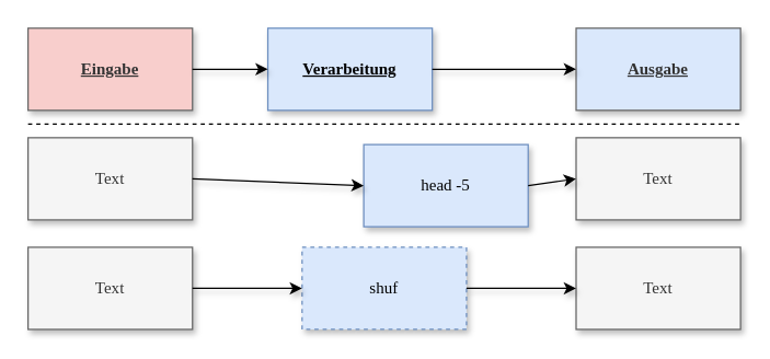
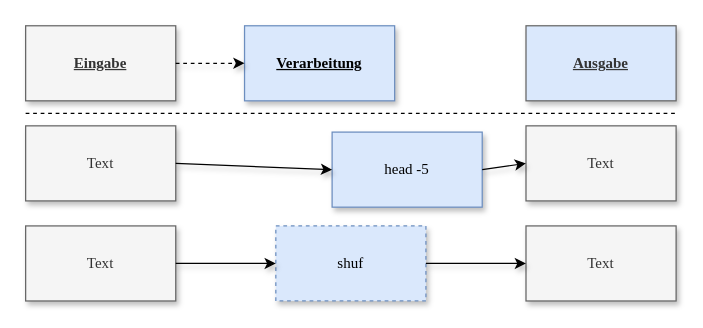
  <mxCell id="0" />
  <mxCell id="1" parent="0" />
- <mxCell id="2" value="Eingabe" style="rounded=0;whiteSpace=wrap;html=1;fillColor=#f8cecc;fontColor=#333333;strokeColor=#666666;fontFamily=Roboto Mono;shadow=1;sketch=0;fontStyle=5;fontSource=https%3A%2F%2Ffonts.googleapis.com%2Fcss%3Ffamily%3DRoboto%2BMono;" vertex="1" parent="1"><mxGeometry x="20" y="20" width="120" height="60" as="geometry" /></mxCell>
+ <mxCell id="2" value="Eingabe" style="rounded=0;whiteSpace=wrap;html=1;fillColor=#f5f5f5;fontColor=#333333;strokeColor=#666666;fontFamily=Roboto Mono;shadow=1;sketch=0;fontStyle=5;fontSource=https%3A%2F%2Ffonts.googleapis.com%2Fcss%3Ffamily%3DRoboto%2BMono;" vertex="1" parent="1"><mxGeometry x="20" y="20" width="120" height="60" as="geometry" /></mxCell>
  <mxCell id="3" value="Verarbeitung" style="rounded=0;whiteSpace=wrap;html=1;fillColor=#dae8fc;strokeColor=#6c8ebf;fontFamily=Roboto Mono;shadow=1;sketch=0;fontStyle=5;fontSource=https%3A%2F%2Ffonts.googleapis.com%2Fcss%3Ffamily%3DRoboto%2BMono;" vertex="1" parent="1"><mxGeometry x="195" y="20" width="120" height="60" as="geometry" /></mxCell>
  <mxCell id="4" value="Ausgabe" style="rounded=0;whiteSpace=wrap;html=1;fillColor=#dae8fc;fontColor=#333333;strokeColor=#666666;fontFamily=Roboto Mono;shadow=1;sketch=0;fontStyle=5;fontSource=https%3A%2F%2Ffonts.googleapis.com%2Fcss%3Ffamily%3DRoboto%2BMono;" vertex="1" parent="1"><mxGeometry x="420" y="20" width="120" height="60" as="geometry" /></mxCell>
- <mxCell id="5" value="" style="endArrow=classic;html=1;rounded=0;exitX=1;exitY=0.5;exitDx=0;exitDy=0;entryX=0;entryY=0.5;entryDx=0;entryDy=0;fontFamily=Roboto Mono;shadow=1;sketch=0;fontSource=https%3A%2F%2Ffonts.googleapis.com%2Fcss%3Ffamily%3DRoboto%2BMono;" edge="1" parent="1" source="2" target="3"><mxGeometry width="50" height="50" relative="1" as="geometry"><mxPoint x="200" y="170" as="sourcePoint" /><mxPoint x="250" y="120" as="targetPoint" /></mxGeometry></mxCell>
- <mxCell id="6" value="" style="endArrow=classic;html=1;rounded=0;exitX=1;exitY=0.5;exitDx=0;exitDy=0;entryX=0;entryY=0.5;entryDx=0;entryDy=0;fontFamily=Roboto Mono;shadow=1;sketch=0;fontSource=https%3A%2F%2Ffonts.googleapis.com%2Fcss%3Ffamily%3DRoboto%2BMono;" edge="1" parent="1" source="3" target="4"><mxGeometry width="50" height="50" relative="1" as="geometry"><mxPoint x="320" y="190" as="sourcePoint" /><mxPoint x="370" y="140" as="targetPoint" /></mxGeometry></mxCell>
+ <mxCell id="5" value="" style="endArrow=classic;html=1;rounded=0;exitX=1;exitY=0.5;exitDx=0;exitDy=0;entryX=0;entryY=0.5;entryDx=0;entryDy=0;fontFamily=Roboto Mono;shadow=1;sketch=0;fontSource=https%3A%2F%2Ffonts.googleapis.com%2Fcss%3Ffamily%3DRoboto%2BMono;dashed=1;" edge="1" parent="1" source="2" target="3"><mxGeometry width="50" height="50" relative="1" as="geometry"><mxPoint x="200" y="170" as="sourcePoint" /><mxPoint x="250" y="120" as="targetPoint" /></mxGeometry></mxCell>
  <mxCell id="7" value="Text" style="rounded=0;whiteSpace=wrap;html=1;fillColor=#f5f5f5;fontColor=#333333;strokeColor=#666666;fontFamily=Roboto Mono;shadow=1;sketch=0;fontSource=https%3A%2F%2Ffonts.googleapis.com%2Fcss%3Ffamily%3DRoboto%2BMono;" vertex="1" parent="1"><mxGeometry x="20" y="100" width="120" height="60" as="geometry" /></mxCell>
  <mxCell id="8" value="head -5" style="rounded=0;whiteSpace=wrap;html=1;fillColor=#dae8fc;strokeColor=#6c8ebf;fontFamily=Roboto Mono;shadow=1;sketch=0;fontSource=https%3A%2F%2Ffonts.googleapis.com%2Fcss%3Ffamily%3DRoboto%2BMono;" vertex="1" parent="1"><mxGeometry x="265" y="105" width="120" height="60" as="geometry" /></mxCell>
  <mxCell id="9" value="Text" style="rounded=0;whiteSpace=wrap;html=1;fillColor=#f5f5f5;fontColor=#333333;strokeColor=#666666;fontFamily=Roboto Mono;shadow=1;sketch=0;fontSource=https%3A%2F%2Ffonts.googleapis.com%2Fcss%3Ffamily%3DRoboto%2BMono;" vertex="1" parent="1"><mxGeometry x="420" y="100" width="120" height="60" as="geometry" /></mxCell>
  <mxCell id="10" value="" style="endArrow=classic;html=1;rounded=0;exitX=1;exitY=0.5;exitDx=0;exitDy=0;entryX=0;entryY=0.5;entryDx=0;entryDy=0;fontFamily=Roboto Mono;shadow=1;sketch=0;fontSource=https%3A%2F%2Ffonts.googleapis.com%2Fcss%3Ffamily%3DRoboto%2BMono;" edge="1" parent="1" source="7" target="8"><mxGeometry width="50" height="50" relative="1" as="geometry"><mxPoint x="200" y="250" as="sourcePoint" /><mxPoint x="250" y="200" as="targetPoint" /></mxGeometry></mxCell>
  <mxCell id="11" value="" style="endArrow=classic;html=1;rounded=0;exitX=1;exitY=0.5;exitDx=0;exitDy=0;entryX=0;entryY=0.5;entryDx=0;entryDy=0;fontFamily=Roboto Mono;shadow=1;sketch=0;fontSource=https%3A%2F%2Ffonts.googleapis.com%2Fcss%3Ffamily%3DRoboto%2BMono;" edge="1" parent="1" source="8" target="9"><mxGeometry width="50" height="50" relative="1" as="geometry"><mxPoint x="320" y="270" as="sourcePoint" /><mxPoint x="370" y="220" as="targetPoint" /></mxGeometry></mxCell>
  <mxCell id="12" value="Text" style="rounded=0;whiteSpace=wrap;html=1;fillColor=#f5f5f5;fontColor=#333333;strokeColor=#666666;fontFamily=Roboto Mono;shadow=1;sketch=0;fontSource=https%3A%2F%2Ffonts.googleapis.com%2Fcss%3Ffamily%3DRoboto%2BMono;" vertex="1" parent="1"><mxGeometry x="20" y="180" width="120" height="60" as="geometry" /></mxCell>
  <mxCell id="13" value="shuf" style="rounded=0;whiteSpace=wrap;html=1;fillColor=#dae8fc;strokeColor=#6c8ebf;fontFamily=Roboto Mono;shadow=1;sketch=0;fontSource=https%3A%2F%2Ffonts.googleapis.com%2Fcss%3Ffamily%3DRoboto%2BMono;dashed=1;" vertex="1" parent="1"><mxGeometry x="220" y="180" width="120" height="60" as="geometry" /></mxCell>
  <mxCell id="14" value="Text" style="rounded=0;whiteSpace=wrap;html=1;fillColor=#f5f5f5;fontColor=#333333;strokeColor=#666666;fontFamily=Roboto Mono;shadow=1;sketch=0;fontSource=https%3A%2F%2Ffonts.googleapis.com%2Fcss%3Ffamily%3DRoboto%2BMono;" vertex="1" parent="1"><mxGeometry x="420" y="180" width="120" height="60" as="geometry" /></mxCell>
  <mxCell id="15" value="" style="endArrow=classic;html=1;rounded=0;exitX=1;exitY=0.5;exitDx=0;exitDy=0;entryX=0;entryY=0.5;entryDx=0;entryDy=0;fontFamily=Roboto Mono;shadow=1;sketch=0;fontSource=https%3A%2F%2Ffonts.googleapis.com%2Fcss%3Ffamily%3DRoboto%2BMono;" edge="1" parent="1" source="12" target="13"><mxGeometry width="50" height="50" relative="1" as="geometry"><mxPoint x="200" y="330" as="sourcePoint" /><mxPoint x="250" y="280" as="targetPoint" /></mxGeometry></mxCell>
  <mxCell id="16" value="" style="endArrow=classic;html=1;rounded=0;exitX=1;exitY=0.5;exitDx=0;exitDy=0;entryX=0;entryY=0.5;entryDx=0;entryDy=0;fontFamily=Roboto Mono;shadow=1;sketch=0;fontSource=https%3A%2F%2Ffonts.googleapis.com%2Fcss%3Ffamily%3DRoboto%2BMono;" edge="1" parent="1" source="13" target="14"><mxGeometry width="50" height="50" relative="1" as="geometry"><mxPoint x="320" y="350" as="sourcePoint" /><mxPoint x="370" y="300" as="targetPoint" /></mxGeometry></mxCell>
  <mxCell id="17" value="" style="endArrow=none;dashed=1;html=1;rounded=0;shadow=0;sketch=0;fontFamily=Roboto Mono;fontSource=https%3A%2F%2Ffonts.googleapis.com%2Fcss%3Ffamily%3DRoboto%2BMono;" edge="1" parent="1"><mxGeometry width="50" height="50" relative="1" as="geometry"><mxPoint x="20" y="90" as="sourcePoint" /><mxPoint x="540" y="90" as="targetPoint" /></mxGeometry></mxCell>
